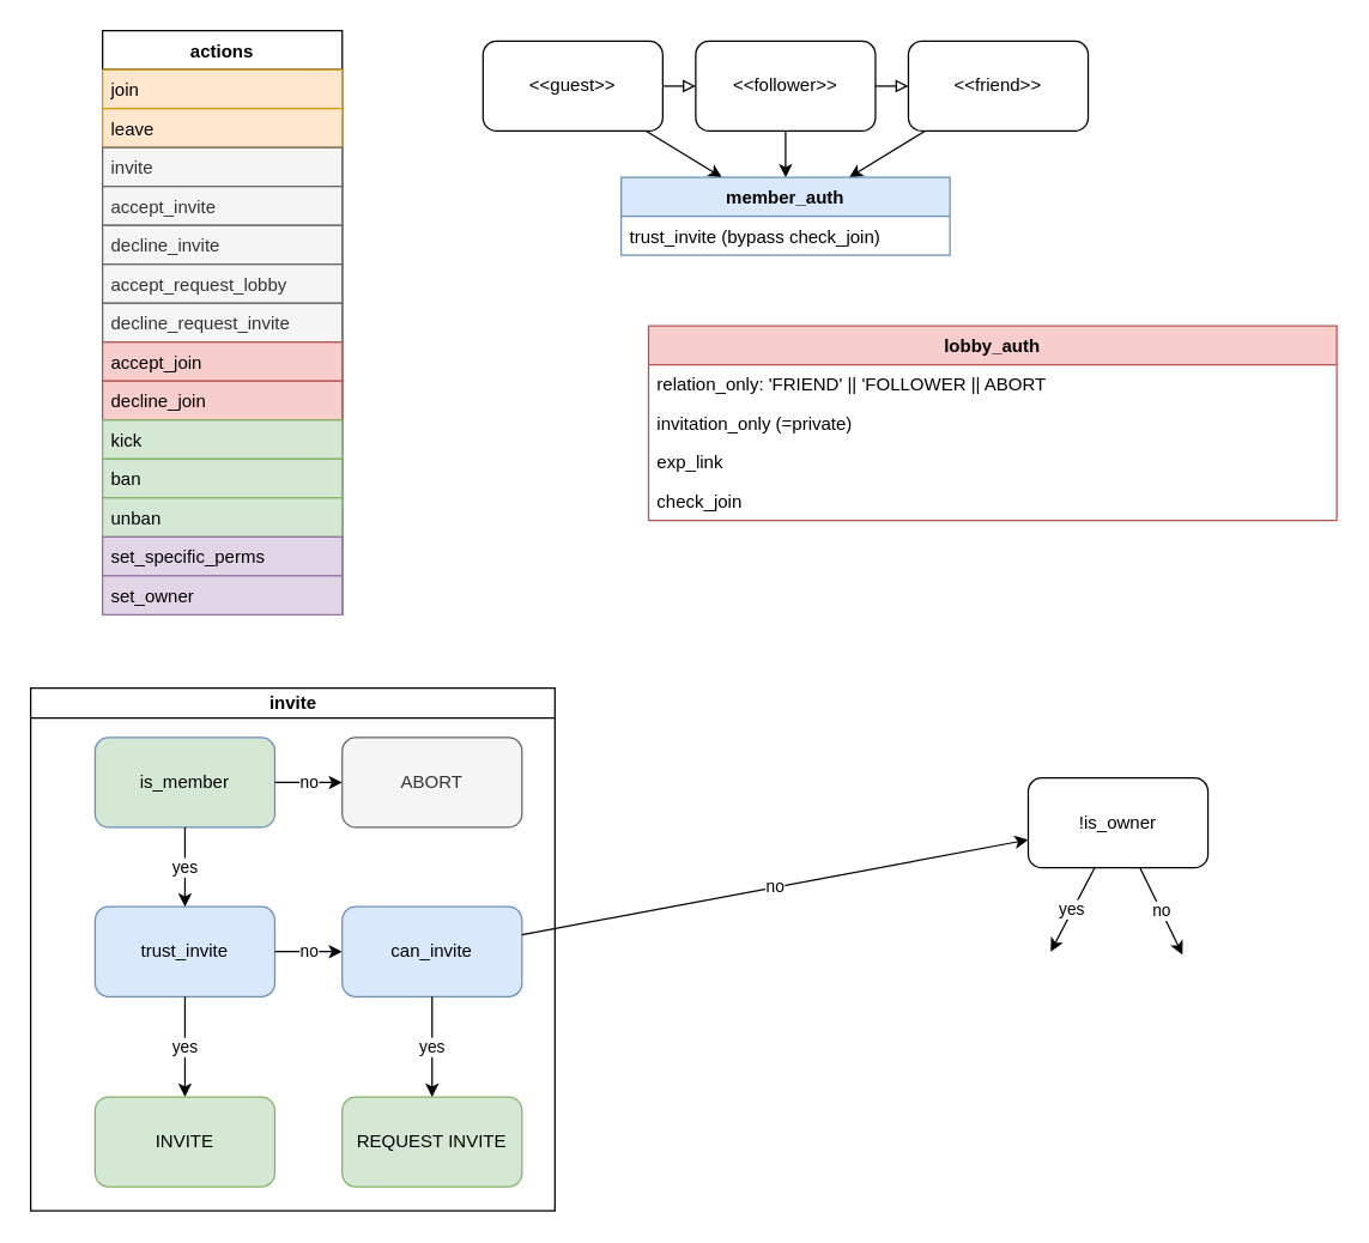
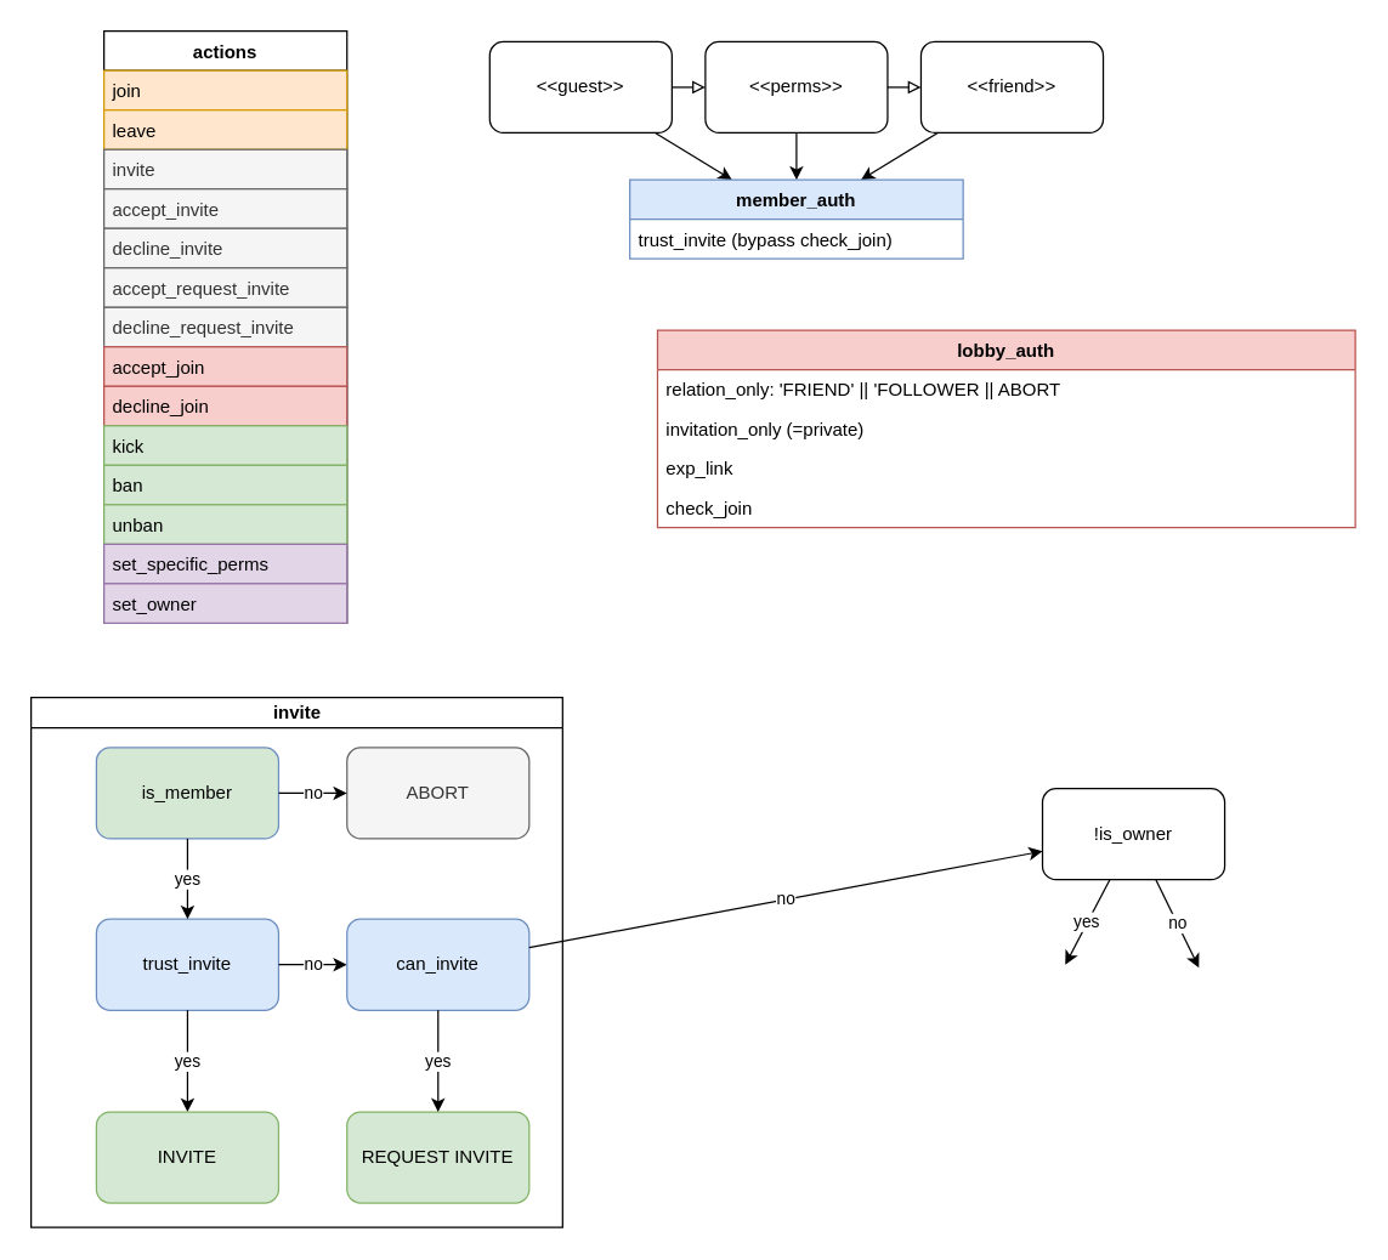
  <mxCell id="0" />
  <mxCell id="1" parent="0" />
  <mxCell id="2" value="&amp;lt;&amp;lt;guest&amp;gt;&amp;gt;" style="rounded=1;whiteSpace=wrap;html=1;" parent="1" vertex="1"><mxGeometry x="322" y="27" width="120" height="60" as="geometry" /></mxCell>
- <mxCell id="3" value="&amp;lt;&amp;lt;follower&amp;gt;&amp;gt;" style="rounded=1;whiteSpace=wrap;html=1;" parent="1" vertex="1"><mxGeometry x="464" y="27" width="120" height="60" as="geometry" /></mxCell>
+ <mxCell id="3" value="&amp;lt;&amp;lt;perms&amp;gt;&amp;gt;" style="rounded=1;whiteSpace=wrap;html=1;" parent="1" vertex="1"><mxGeometry x="464" y="27" width="120" height="60" as="geometry" /></mxCell>
  <mxCell id="4" value="&amp;lt;&amp;lt;friend&amp;gt;&amp;gt;" style="rounded=1;whiteSpace=wrap;html=1;" parent="1" vertex="1"><mxGeometry x="606" y="27" width="120" height="60" as="geometry" /></mxCell>
  <mxCell id="5" value="" style="endArrow=classic;html=1;" parent="1" source="2" target="25" edge="1"><mxGeometry width="50" height="50" relative="1" as="geometry"><mxPoint x="213" y="46" as="sourcePoint" /><mxPoint x="429" y="132.571" as="targetPoint" /></mxGeometry></mxCell>
  <mxCell id="6" value="" style="endArrow=classic;html=1;" parent="1" source="3" target="25" edge="1"><mxGeometry width="50" height="50" relative="1" as="geometry"><mxPoint x="344.538" y="11" as="sourcePoint" /><mxPoint x="509" y="101" as="targetPoint" /></mxGeometry></mxCell>
  <mxCell id="7" value="" style="endArrow=classic;html=1;" parent="1" source="4" target="25" edge="1"><mxGeometry width="50" height="50" relative="1" as="geometry"><mxPoint x="519" y="11" as="sourcePoint" /><mxPoint x="589" y="131.423" as="targetPoint" /></mxGeometry></mxCell>
  <mxCell id="8" value="" style="endArrow=block;html=1;endFill=0;" parent="1" source="2" target="3" edge="1"><mxGeometry width="50" height="50" relative="1" as="geometry"><mxPoint x="449" y="2" as="sourcePoint" /><mxPoint x="443" y="-28" as="targetPoint" /></mxGeometry></mxCell>
  <mxCell id="9" value="" style="endArrow=block;html=1;endFill=0;" parent="1" source="3" target="4" edge="1"><mxGeometry width="50" height="50" relative="1" as="geometry"><mxPoint x="568" y="-29" as="sourcePoint" /><mxPoint x="452" y="67" as="targetPoint" /></mxGeometry></mxCell>
  <mxCell id="10" value="actions" style="swimlane;fontStyle=1;align=center;verticalAlign=top;childLayout=stackLayout;horizontal=1;startSize=26;horizontalStack=0;resizeParent=1;resizeParentMax=0;resizeLast=0;collapsible=1;marginBottom=0;" parent="1" vertex="1"><mxGeometry x="68" y="20" width="160" height="390" as="geometry" /></mxCell>
  <mxCell id="11" value="join" style="text;strokeColor=#d79b00;fillColor=#ffe6cc;align=left;verticalAlign=top;spacingLeft=4;spacingRight=4;overflow=hidden;rotatable=0;points=[[0,0.5],[1,0.5]];portConstraint=eastwest;" parent="10" vertex="1"><mxGeometry y="26" width="160" height="26" as="geometry" /></mxCell>
  <mxCell id="12" value="leave" style="text;strokeColor=#d79b00;fillColor=#ffe6cc;align=left;verticalAlign=top;spacingLeft=4;spacingRight=4;overflow=hidden;rotatable=0;points=[[0,0.5],[1,0.5]];portConstraint=eastwest;" parent="10" vertex="1"><mxGeometry y="52" width="160" height="26" as="geometry" /></mxCell>
  <mxCell id="13" value="invite" style="text;strokeColor=#666666;fillColor=#f5f5f5;align=left;verticalAlign=top;spacingLeft=4;spacingRight=4;overflow=hidden;rotatable=0;points=[[0,0.5],[1,0.5]];portConstraint=eastwest;fontColor=#333333;" parent="10" vertex="1"><mxGeometry y="78" width="160" height="26" as="geometry" /></mxCell>
  <mxCell id="14" value="accept_invite" style="text;strokeColor=#666666;fillColor=#f5f5f5;align=left;verticalAlign=top;spacingLeft=4;spacingRight=4;overflow=hidden;rotatable=0;points=[[0,0.5],[1,0.5]];portConstraint=eastwest;fontColor=#333333;" parent="10" vertex="1"><mxGeometry y="104" width="160" height="26" as="geometry" /></mxCell>
  <mxCell id="15" value="decline_invite" style="text;strokeColor=#666666;fillColor=#f5f5f5;align=left;verticalAlign=top;spacingLeft=4;spacingRight=4;overflow=hidden;rotatable=0;points=[[0,0.5],[1,0.5]];portConstraint=eastwest;fontColor=#333333;" parent="10" vertex="1"><mxGeometry y="130" width="160" height="26" as="geometry" /></mxCell>
- <mxCell id="16" value="accept_request_lobby" style="text;strokeColor=#666666;fillColor=#f5f5f5;align=left;verticalAlign=top;spacingLeft=4;spacingRight=4;overflow=hidden;rotatable=0;points=[[0,0.5],[1,0.5]];portConstraint=eastwest;fontColor=#333333;" parent="10" vertex="1"><mxGeometry y="156" width="160" height="26" as="geometry" /></mxCell>
+ <mxCell id="16" value="accept_request_invite" style="text;strokeColor=#666666;fillColor=#f5f5f5;align=left;verticalAlign=top;spacingLeft=4;spacingRight=4;overflow=hidden;rotatable=0;points=[[0,0.5],[1,0.5]];portConstraint=eastwest;fontColor=#333333;" parent="10" vertex="1"><mxGeometry y="156" width="160" height="26" as="geometry" /></mxCell>
  <mxCell id="17" value="decline_request_invite" style="text;strokeColor=#666666;fillColor=#f5f5f5;align=left;verticalAlign=top;spacingLeft=4;spacingRight=4;overflow=hidden;rotatable=0;points=[[0,0.5],[1,0.5]];portConstraint=eastwest;fontColor=#333333;" parent="10" vertex="1"><mxGeometry y="182" width="160" height="26" as="geometry" /></mxCell>
  <mxCell id="18" value="accept_join" style="text;strokeColor=#b85450;fillColor=#f8cecc;align=left;verticalAlign=top;spacingLeft=4;spacingRight=4;overflow=hidden;rotatable=0;points=[[0,0.5],[1,0.5]];portConstraint=eastwest;" parent="10" vertex="1"><mxGeometry y="208" width="160" height="26" as="geometry" /></mxCell>
  <mxCell id="19" value="decline_join" style="text;strokeColor=#b85450;fillColor=#f8cecc;align=left;verticalAlign=top;spacingLeft=4;spacingRight=4;overflow=hidden;rotatable=0;points=[[0,0.5],[1,0.5]];portConstraint=eastwest;" parent="10" vertex="1"><mxGeometry y="234" width="160" height="26" as="geometry" /></mxCell>
  <mxCell id="20" value="kick" style="text;strokeColor=#82b366;fillColor=#d5e8d4;align=left;verticalAlign=top;spacingLeft=4;spacingRight=4;overflow=hidden;rotatable=0;points=[[0,0.5],[1,0.5]];portConstraint=eastwest;" parent="10" vertex="1"><mxGeometry y="260" width="160" height="26" as="geometry" /></mxCell>
  <mxCell id="21" value="ban" style="text;strokeColor=#82b366;fillColor=#d5e8d4;align=left;verticalAlign=top;spacingLeft=4;spacingRight=4;overflow=hidden;rotatable=0;points=[[0,0.5],[1,0.5]];portConstraint=eastwest;" parent="10" vertex="1"><mxGeometry y="286" width="160" height="26" as="geometry" /></mxCell>
  <mxCell id="22" value="unban" style="text;strokeColor=#82b366;fillColor=#d5e8d4;align=left;verticalAlign=top;spacingLeft=4;spacingRight=4;overflow=hidden;rotatable=0;points=[[0,0.5],[1,0.5]];portConstraint=eastwest;" parent="10" vertex="1"><mxGeometry y="312" width="160" height="26" as="geometry" /></mxCell>
  <mxCell id="23" value="set_specific_perms" style="text;strokeColor=#9673a6;fillColor=#e1d5e7;align=left;verticalAlign=top;spacingLeft=4;spacingRight=4;overflow=hidden;rotatable=0;points=[[0,0.5],[1,0.5]];portConstraint=eastwest;" parent="10" vertex="1"><mxGeometry y="338" width="160" height="26" as="geometry" /></mxCell>
  <mxCell id="24" value="set_owner" style="text;strokeColor=#9673a6;fillColor=#e1d5e7;align=left;verticalAlign=top;spacingLeft=4;spacingRight=4;overflow=hidden;rotatable=0;points=[[0,0.5],[1,0.5]];portConstraint=eastwest;" parent="10" vertex="1"><mxGeometry y="364" width="160" height="26" as="geometry" /></mxCell>
  <mxCell id="25" value="member_auth" style="swimlane;fontStyle=1;align=center;verticalAlign=top;childLayout=stackLayout;horizontal=1;startSize=26;horizontalStack=0;resizeParent=1;resizeParentMax=0;resizeLast=0;collapsible=1;marginBottom=0;fillColor=#dae8fc;strokeColor=#6c8ebf;" parent="1" vertex="1"><mxGeometry x="414.25" y="118" width="219.5" height="52" as="geometry" /></mxCell>
  <mxCell id="26" value="" style="edgeStyle=none;rounded=1;orthogonalLoop=1;jettySize=auto;html=1;endArrow=blockThin;endFill=1;" parent="25" edge="1"><mxGeometry relative="1" as="geometry"><mxPoint x="91.5" y="52" as="sourcePoint" /><mxPoint x="91.5" y="52" as="targetPoint" /></mxGeometry></mxCell>
  <mxCell id="27" value="trust_invite (bypass check_join)" style="text;strokeColor=none;fillColor=none;align=left;verticalAlign=top;spacingLeft=4;spacingRight=4;overflow=hidden;rotatable=0;points=[[0,0.5],[1,0.5]];portConstraint=eastwest;" parent="25" vertex="1"><mxGeometry y="26" width="219.5" height="26" as="geometry" /></mxCell>
  <mxCell id="28" value="lobby_auth" style="swimlane;fontStyle=1;align=center;verticalAlign=top;childLayout=stackLayout;horizontal=1;startSize=26;horizontalStack=0;resizeParent=1;resizeParentMax=0;resizeLast=0;collapsible=1;marginBottom=0;fillColor=#f8cecc;strokeColor=#b85450;" parent="1" vertex="1"><mxGeometry x="432.5" y="217" width="459.5" height="130" as="geometry" /></mxCell>
  <mxCell id="29" value="relation_only: 'FRIEND' || 'FOLLOWER || ABORT" style="text;strokeColor=none;fillColor=none;align=left;verticalAlign=top;spacingLeft=4;spacingRight=4;overflow=hidden;rotatable=0;points=[[0,0.5],[1,0.5]];portConstraint=eastwest;" parent="28" vertex="1"><mxGeometry y="26" width="459.5" height="26" as="geometry" /></mxCell>
  <mxCell id="30" value="invitation_only (=private)" style="text;strokeColor=none;fillColor=none;align=left;verticalAlign=top;spacingLeft=4;spacingRight=4;overflow=hidden;rotatable=0;points=[[0,0.5],[1,0.5]];portConstraint=eastwest;" vertex="1" parent="28"><mxGeometry y="52" width="459.5" height="26" as="geometry" /></mxCell>
  <mxCell id="31" value="exp_link" style="text;strokeColor=none;fillColor=none;align=left;verticalAlign=top;spacingLeft=4;spacingRight=4;overflow=hidden;rotatable=0;points=[[0,0.5],[1,0.5]];portConstraint=eastwest;" parent="28" vertex="1"><mxGeometry y="78" width="459.5" height="26" as="geometry" /></mxCell>
  <mxCell id="32" value="check_join" style="text;strokeColor=none;fillColor=none;align=left;verticalAlign=top;spacingLeft=4;spacingRight=4;overflow=hidden;rotatable=0;points=[[0,0.5],[1,0.5]];portConstraint=eastwest;" parent="28" vertex="1"><mxGeometry y="104" width="459.5" height="26" as="geometry" /></mxCell>
  <mxCell id="33" value="invite" style="swimlane;html=1;startSize=20;horizontal=1;containerType=tree;" parent="1" vertex="1"><mxGeometry x="20" y="459" width="350" height="349" as="geometry" /></mxCell>
  <mxCell id="34" value="trust_invite" style="rounded=1;whiteSpace=wrap;html=1;fillColor=#dae8fc;strokeColor=#6c8ebf;" parent="33" vertex="1"><mxGeometry x="43" y="146" width="120" height="60" as="geometry" /></mxCell>
  <mxCell id="35" value="no" style="endArrow=classic;html=1;" parent="33" source="34" target="40" edge="1"><mxGeometry width="50" height="50" relative="1" as="geometry"><mxPoint x="516" y="342" as="sourcePoint" /><mxPoint x="443" y="361" as="targetPoint" /></mxGeometry></mxCell>
  <mxCell id="36" value="yes" style="endArrow=classic;html=1;" parent="33" source="34" target="38" edge="1"><mxGeometry width="50" height="50" relative="1" as="geometry"><mxPoint x="99" y="356" as="sourcePoint" /><mxPoint x="315" y="286" as="targetPoint" /></mxGeometry></mxCell>
  <mxCell id="37" value="ABORT" style="rounded=1;whiteSpace=wrap;html=1;fillColor=#f5f5f5;strokeColor=#666666;fontColor=#333333;" parent="33" vertex="1"><mxGeometry x="208" y="33" width="120" height="60" as="geometry" /></mxCell>
  <mxCell id="38" value="INVITE" style="rounded=1;whiteSpace=wrap;html=1;fillColor=#d5e8d4;strokeColor=#82b366;" parent="33" vertex="1"><mxGeometry x="43" y="273" width="120" height="60" as="geometry" /></mxCell>
  <mxCell id="39" value="REQUEST INVITE" style="rounded=1;whiteSpace=wrap;html=1;fillColor=#d5e8d4;strokeColor=#82b366;" parent="33" vertex="1"><mxGeometry x="208" y="273" width="120" height="60" as="geometry" /></mxCell>
  <mxCell id="40" value="can_invite" style="rounded=1;whiteSpace=wrap;html=1;fillColor=#dae8fc;strokeColor=#6c8ebf;" parent="33" vertex="1"><mxGeometry x="208" y="146" width="120" height="60" as="geometry" /></mxCell>
  <mxCell id="41" value="yes" style="endArrow=classic;html=1;" parent="33" source="40" target="39" edge="1"><mxGeometry width="50" height="50" relative="1" as="geometry"><mxPoint x="-41" y="344" as="sourcePoint" /><mxPoint x="344" y="354" as="targetPoint" /></mxGeometry></mxCell>
  <mxCell id="42" value="is_member" style="rounded=1;whiteSpace=wrap;html=1;fillColor=#d5e8d4;strokeColor=#6c8ebf;" parent="33" vertex="1"><mxGeometry x="43" y="33" width="120" height="60" as="geometry" /></mxCell>
  <mxCell id="43" value="yes" style="endArrow=classic;html=1;fontStyle=0" parent="33" source="42" target="34" edge="1"><mxGeometry width="50" height="50" relative="1" as="geometry"><mxPoint x="99" y="103" as="sourcePoint" /><mxPoint x="99" y="343" as="targetPoint" /></mxGeometry></mxCell>
  <mxCell id="44" value="no" style="endArrow=classic;html=1;" parent="33" source="42" target="37" edge="1"><mxGeometry width="50" height="50" relative="1" as="geometry"><mxPoint x="396" y="103" as="sourcePoint" /><mxPoint x="396" y="165" as="targetPoint" /><Array as="points" /></mxGeometry></mxCell>
  <mxCell id="45" value="no" style="endArrow=classic;html=1;" parent="33" source="40" target="46" edge="1"><mxGeometry width="50" height="50" relative="1" as="geometry"><mxPoint x="275" y="216" as="sourcePoint" /><mxPoint x="275" y="283" as="targetPoint" /></mxGeometry></mxCell>
  <mxCell id="46" value="!is_owner" style="rounded=1;whiteSpace=wrap;html=1;" parent="1" vertex="1"><mxGeometry x="686" y="519" width="120" height="60" as="geometry" /></mxCell>
  <mxCell id="47" value="yes" style="endArrow=classic;html=1;" parent="1" source="46" edge="1"><mxGeometry width="50" height="50" relative="1" as="geometry"><mxPoint x="735.504" y="627" as="sourcePoint" /><mxPoint x="701" y="635" as="targetPoint" /></mxGeometry></mxCell>
  <mxCell id="48" value="no" style="endArrow=classic;html=1;" parent="1" source="46" edge="1"><mxGeometry width="50" height="50" relative="1" as="geometry"><mxPoint x="788.998" y="592" as="sourcePoint" /><mxPoint x="789" y="637" as="targetPoint" /></mxGeometry></mxCell>
